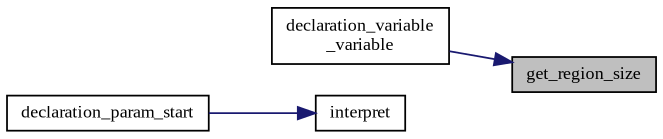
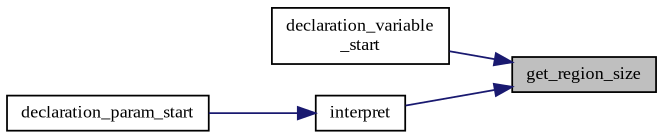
  digraph {
    fontname="Liberation Serif"
    rankdir=RL
    node [color=black fillcolor=white fontname="Liberation Serif" fontsize=10 shape=record style=filled]
    edge [color=midnightblue dir=back fontname="Liberation Serif" fontsize=10 labelfontname=Helvetica labelfontsize=10 style=solid]
    n1 [fillcolor=grey75 fontcolor=black height=0.2 label=get_region_size width=0.4]
-   n2 [height=0.2 label="declaration_variable\l_variable" width=0.4]
+   n2 [height=0.2 label="declaration_variable\l_start" width=0.4]
    n3 [height=0.2 label=interpret width=0.4]
    n4 [height=0.2 label=declaration_param_start width=0.4]
    n1 -> n2
+   n1 -> n3
    n3 -> n4
  }
